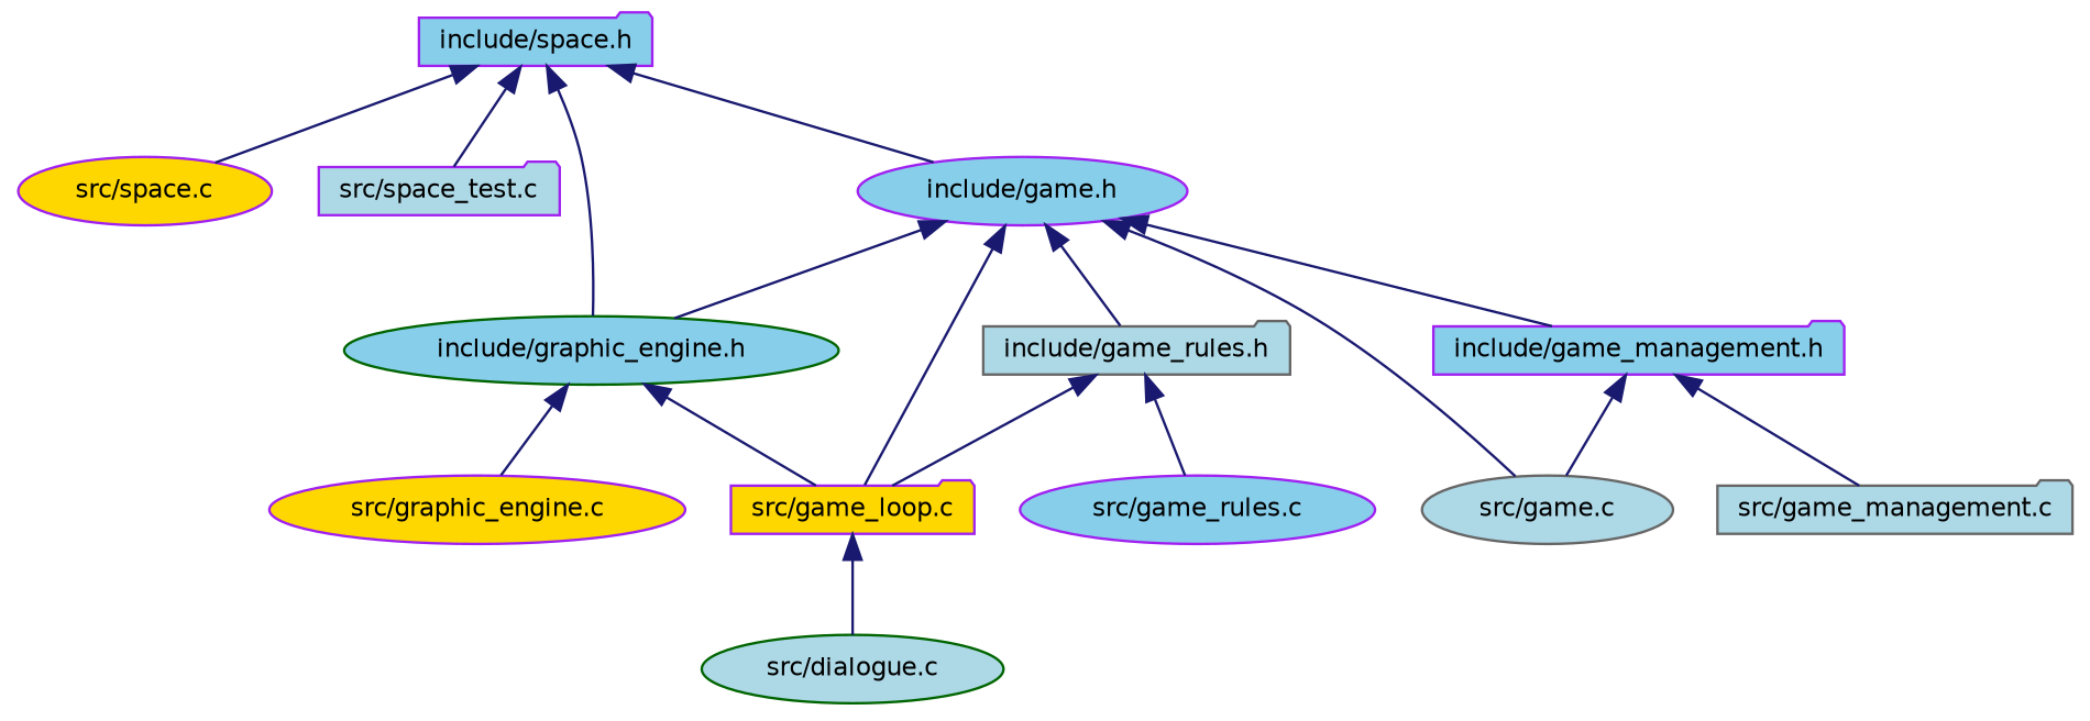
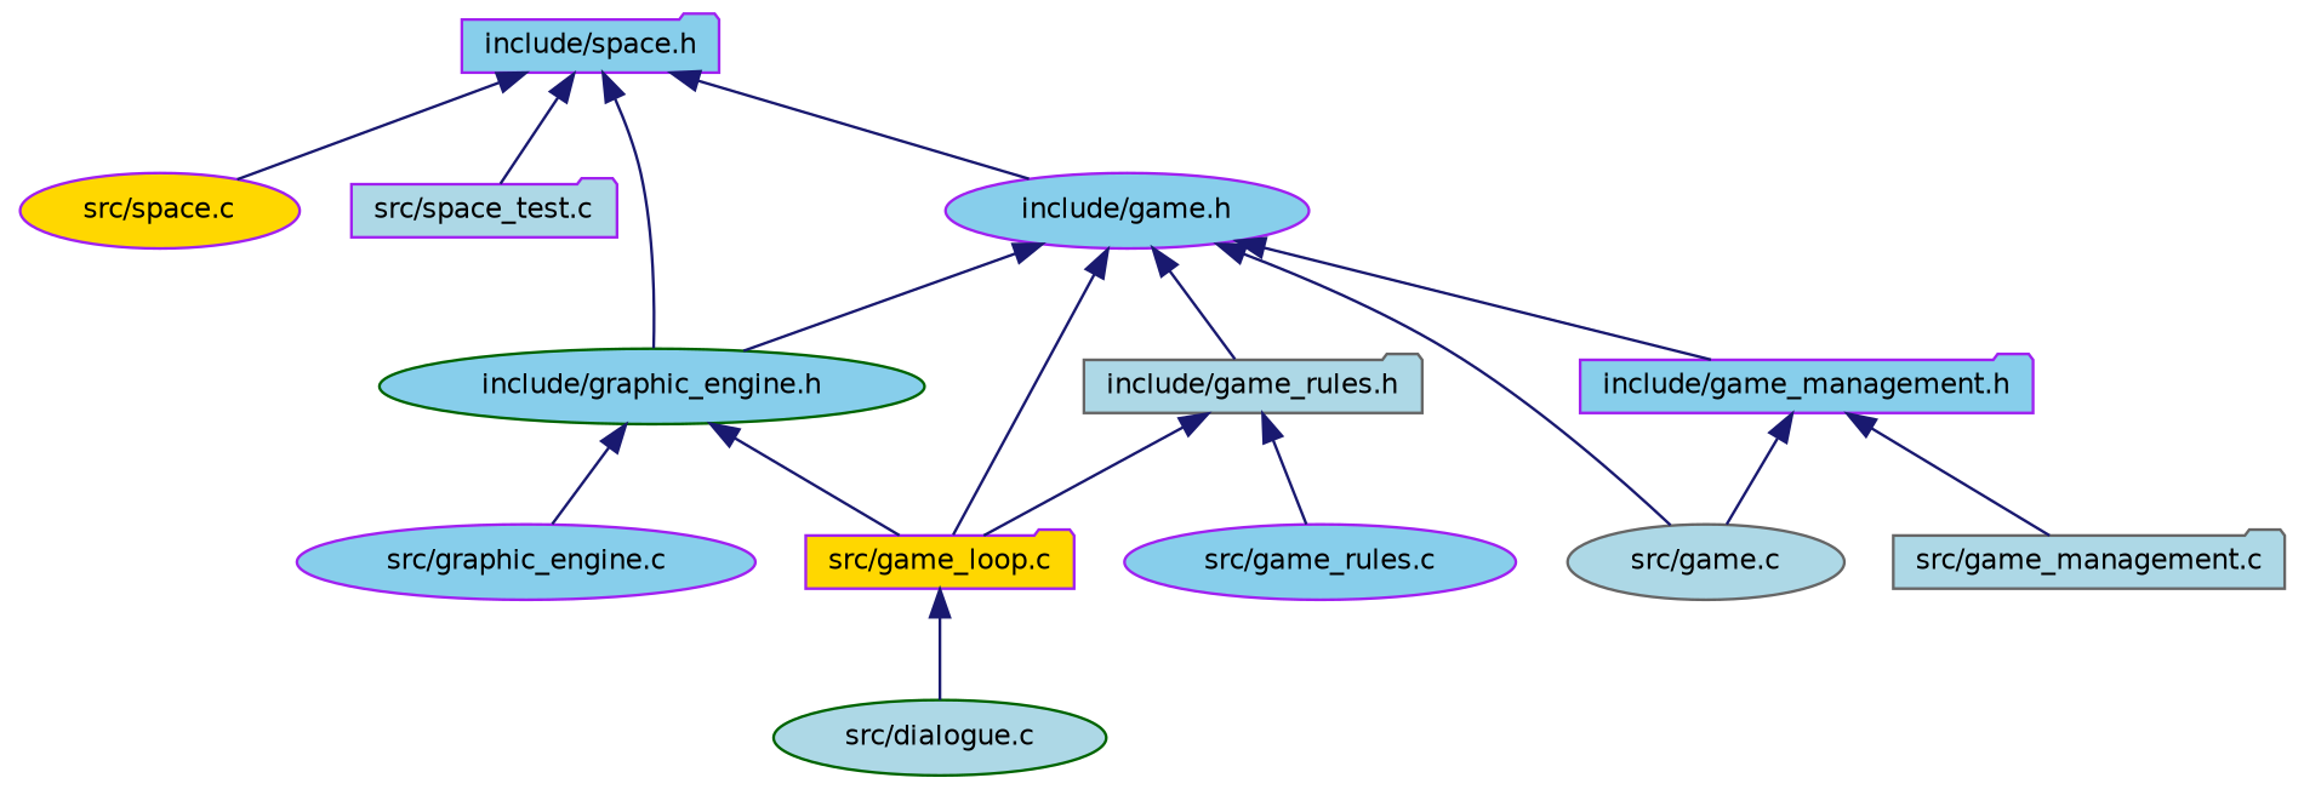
  digraph {
    node [color=purple fillcolor=skyblue fontname=Helvetica fontsize=10 shape=ellipse style=filled]
    edge [color=midnightblue dir=back fontname=Helvetica fontsize=10 labelfontname=Helvetica labelfontsize=10 style=solid]
    n1 [fontcolor=black height=0.2 label="include/space.h" shape=folder width=0.4]
    n2 [fillcolor=gold height=0.2 label="src/space.c" width=0.4]
    n3 [fillcolor=lightblue height=0.2 label="src/space_test.c" shape=folder width=0.4]
    n4 [height=0.2 label="include/game.h" width=0.4]
    n5 [color=darkgreen height=0.2 label="include/graphic_engine.h" width=0.4]
    n6 [color=gray40 fillcolor=lightblue height=0.2 label="src/game.c" width=0.4]
    n7 [fillcolor=gold height=0.2 label="src/game_loop.c" shape=folder width=0.4]
    n8 [height=0.2 label="include/game_management.h" shape=folder width=0.4]
    n9 [color=gray40 fillcolor=lightblue height=0.2 label="include/game_rules.h" shape=folder width=0.4]
-   n10 [fillcolor=gold height=0.2 label="src/graphic_engine.c" width=0.4]
+   n10 [height=0.2 label="src/graphic_engine.c" width=0.4]
    n11 [color=darkgreen fillcolor=lightblue height=0.2 label="src/dialogue.c" width=0.4]
    n12 [color=gray40 fillcolor=lightblue height=0.2 label="src/game_management.c" shape=folder width=0.4]
    n13 [height=0.2 label="src/game_rules.c" width=0.4]
    n1 -> n2
    n1 -> n3
    n1 -> n4
    n1 -> n5
    n4 -> n5
    n4 -> n6
    n4 -> n7
    n4 -> n8
    n4 -> n9
    n5 -> n7
    n5 -> n10
    n7 -> n11
    n8 -> n6
    n8 -> n12
    n9 -> n7
    n9 -> n13
  }
